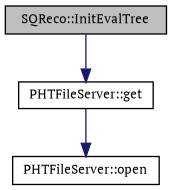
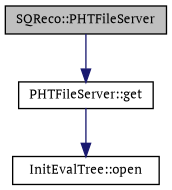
  digraph {
    fontname="PT Serif"
    rankdir=TB
    node [color=black fontname="PT Serif" fontsize=10 shape=record]
    edge [color=midnightblue fontname="PT Serif" fontsize=10 labelfontname=FreeSans labelfontsize=10 style=solid]
-   n1 [fillcolor=grey75 fontcolor=black height=0.2 label="SQReco::InitEvalTree" style=filled width=0.4]
+   n1 [fillcolor=grey75 fontcolor=black height=0.2 label="SQReco::PHTFileServer" style=filled width=0.4]
    n2 [height=0.2 label="PHTFileServer::get" width=0.4]
-   n3 [height=0.2 label="PHTFileServer::open" width=0.4]
+   n3 [height=0.2 label="InitEvalTree::open" width=0.4]
    n1 -> n2
    n2 -> n3
  }
